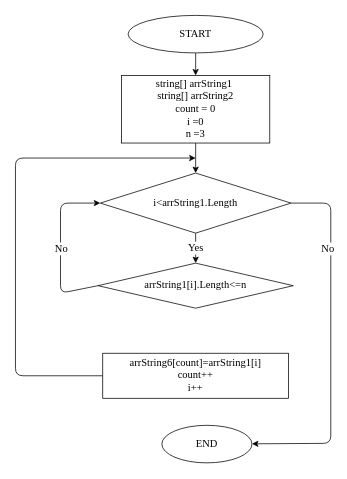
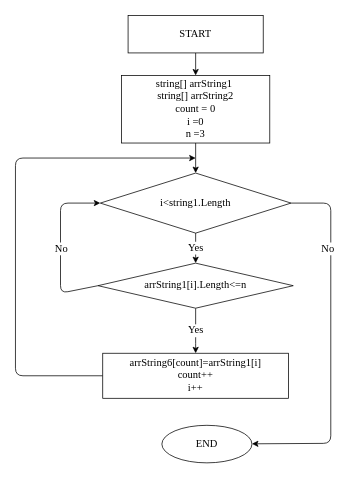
  <mxCell id="0" />
  <mxCell id="1" parent="0" />
  <mxCell id="2" value="" style="edgeStyle=none;html=1;fontFamily=Verdana;fontSize=14;fontColor=default;" edge="1" parent="1" source="3" target="6"><mxGeometry relative="1" as="geometry" /></mxCell>
- <mxCell id="3" value="START" style="ellipse;whiteSpace=wrap;fontSize=14;fontFamily=Verdana;html=1;" parent="1" vertex="1"><mxGeometry x="170" y="20" width="180" height="50" as="geometry" /></mxCell>
+ <mxCell id="3" value="START" style="whiteSpace=wrap;fontSize=14;fontFamily=Verdana;html=1;rounded=0;" parent="1" vertex="1"><mxGeometry x="170" y="20" width="180" height="50" as="geometry" /></mxCell>
  <mxCell id="4" value="END" style="ellipse;whiteSpace=wrap;fontFamily=Verdana;html=1;fontSize=14;" parent="1" vertex="1"><mxGeometry x="215" y="566" width="120" height="50" as="geometry" /></mxCell>
  <mxCell id="5" value="" style="edgeStyle=none;html=1;fontFamily=Verdana;fontSize=14;fontColor=default;" edge="1" parent="1" source="6" target="10"><mxGeometry relative="1" as="geometry" /></mxCell>
  <mxCell id="6" value="string[] arrString1&amp;nbsp;&lt;br style=&quot;font-size: 14px&quot;&gt;string[]&amp;nbsp;arrString2&lt;br style=&quot;font-size: 14px&quot;&gt;count = 0&lt;br style=&quot;font-size: 14px&quot;&gt;i =0&lt;br style=&quot;font-size: 14px&quot;&gt;n =3" style="rounded=0;fontSize=14;fontColor=default;whiteSpace=wrap;fontFamily=Verdana;html=1;" parent="1" vertex="1"><mxGeometry x="161.25" y="100" width="197.5" height="90" as="geometry" /></mxCell>
  <mxCell id="7" value="Yes" style="edgeStyle=none;html=1;entryX=0.5;entryY=0;entryDx=0;entryDy=0;fontFamily=Verdana;fontSize=14;fontColor=default;" edge="1" parent="1" source="10" target="14"><mxGeometry relative="1" as="geometry" /></mxCell>
  <mxCell id="8" style="edgeStyle=none;html=1;fontFamily=Verdana;fontSize=14;fontColor=default;" edge="1" parent="1" source="10" target="4"><mxGeometry relative="1" as="geometry"><Array as="points"><mxPoint x="440" y="270" /><mxPoint x="440" y="590" /></Array></mxGeometry></mxCell>
  <mxCell id="9" value="No" style="edgeLabel;html=1;align=center;verticalAlign=middle;resizable=0;points=[];fontSize=14;fontFamily=Verdana;fontColor=default;" vertex="1" connectable="0" parent="8"><mxGeometry x="-0.856" relative="1" as="geometry"><mxPoint x="14" y="60" as="offset" /></mxGeometry></mxCell>
- <mxCell id="10" value="i&amp;lt;arrString1.Length" style="rhombus;whiteSpace=wrap;fontFamily=Verdana;fontSize=14;fontColor=default;html=1;" vertex="1" parent="1"><mxGeometry x="133" y="230" width="254" height="80" as="geometry" /></mxCell>
+ <mxCell id="10" value="i&amp;lt;string1.Length" style="rhombus;whiteSpace=wrap;fontFamily=Verdana;fontSize=14;fontColor=default;html=1;" vertex="1" parent="1"><mxGeometry x="133" y="230" width="254" height="80" as="geometry" /></mxCell>
+ <mxCell id="11" value="Yes" style="edgeStyle=none;html=1;fontFamily=Verdana;fontSize=14;fontColor=default;" edge="1" parent="1" source="14" target="16"><mxGeometry relative="1" as="geometry"><Array as="points"><mxPoint x="260" y="450" /></Array></mxGeometry></mxCell>
  <mxCell id="12" style="edgeStyle=none;html=1;entryX=0;entryY=0.5;entryDx=0;entryDy=0;fontFamily=Verdana;fontSize=14;fontColor=default;exitX=0;exitY=0.5;exitDx=0;exitDy=0;" edge="1" parent="1" source="14" target="10"><mxGeometry relative="1" as="geometry"><Array as="points"><mxPoint x="80" y="390" /><mxPoint x="80" y="270" /></Array></mxGeometry></mxCell>
  <mxCell id="13" value="No" style="edgeLabel;html=1;align=center;verticalAlign=middle;resizable=0;points=[];fontSize=14;fontFamily=Verdana;fontColor=default;" vertex="1" connectable="0" parent="12"><mxGeometry x="-0.247" relative="1" as="geometry"><mxPoint y="-26" as="offset" /></mxGeometry></mxCell>
  <mxCell id="14" value="arrString1[i].Length&amp;lt;=n" style="rhombus;whiteSpace=wrap;fontFamily=Verdana;fontSize=14;fontColor=default;html=1;" vertex="1" parent="1"><mxGeometry x="130" y="350" width="260" height="60" as="geometry" /></mxCell>
  <mxCell id="15" style="edgeStyle=none;html=1;fontFamily=Verdana;fontSize=14;fontColor=default;" edge="1" parent="1" source="16"><mxGeometry relative="1" as="geometry"><mxPoint x="260" y="210" as="targetPoint" /><Array as="points"><mxPoint x="20" y="500" /><mxPoint x="20" y="210" /></Array></mxGeometry></mxCell>
  <mxCell id="16" value="arrString6[count]=arrString1[i]&lt;br&gt;count++&lt;br&gt;i++" style="rounded=0;whiteSpace=wrap;fontFamily=Verdana;fontSize=14;fontColor=default;html=1;align=center;" vertex="1" parent="1"><mxGeometry x="136.25" y="470" width="247.5" height="60" as="geometry" /></mxCell>
